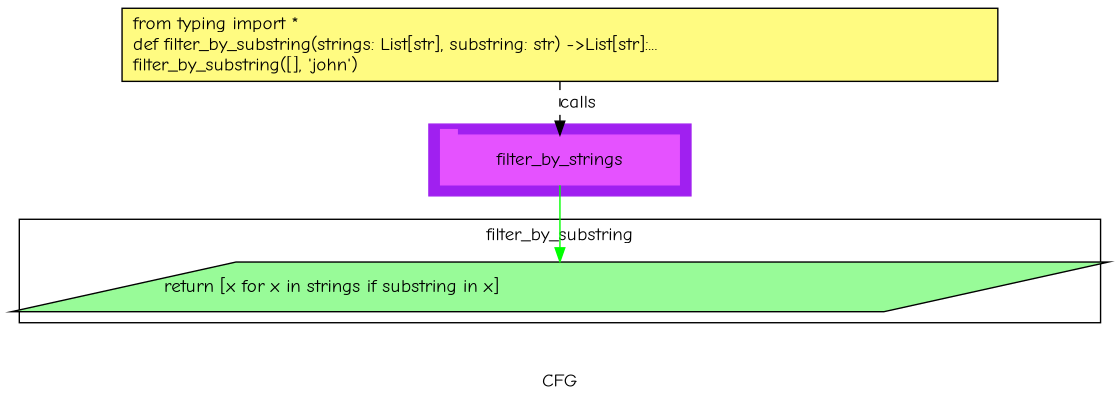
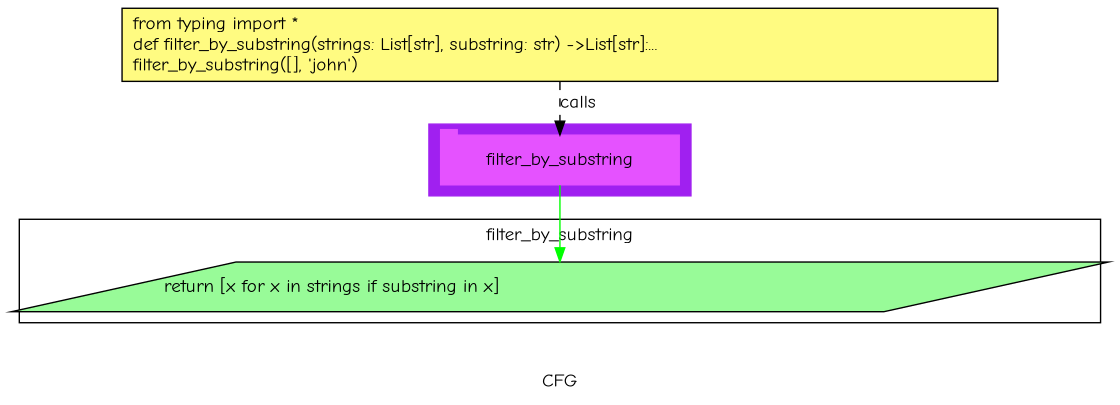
  digraph {
    compound=True
    fontname="Comic Neue"
    label=CFG
    pack=False
    rankdir=TB
    ranksep=0.02
    node [fontname="Comic Neue" style="filled,solid"]
    edge [fontname="Comic Neue"]
-   n1 [color="#E552FF" height=0.5 label=filter_by_strings linenum="[5]" shape=tab style=filled width=2.4028]
+   n1 [color="#E552FF" height=0.5 label=filter_by_substring linenum="[5]" shape=tab style=filled width=2.4028]
    n2 [fillcolor="#98fb98" height=0.5 label="return [x for x in strings if substring in x]\l" linenum="[3]" shape=parallelogram width=10.271]
    n3 [fillcolor="#FFFB81" height=0.73611 label="from typing import *\ldef filter_by_substring(strings: List[str], substring: str) ->List[str]:...\lfilter_by_substring([], 'john')\l" linenum="[1]" shape=rectangle width=8.8194]
    subgraph cluster_1 {
      color=purple
      compound=true
      label=""
      shape=tab
      style=filled
      n1
    }
    subgraph cluster_2 {
      label=filter_by_substring
      n2
    }
    n1 -> n2 [color=green]
    n3 -> n1 [label=calls style=dashed]
  }
